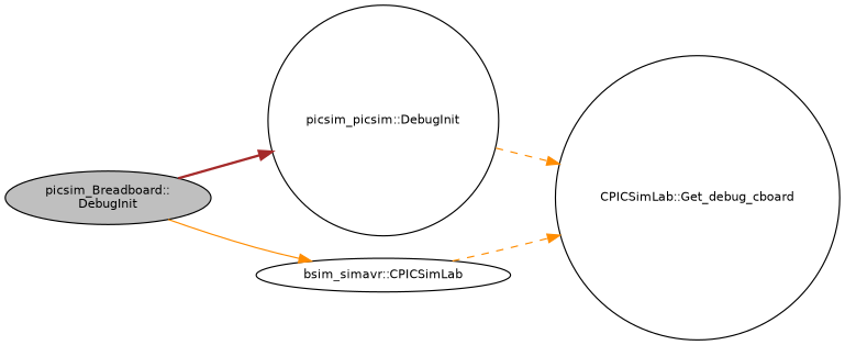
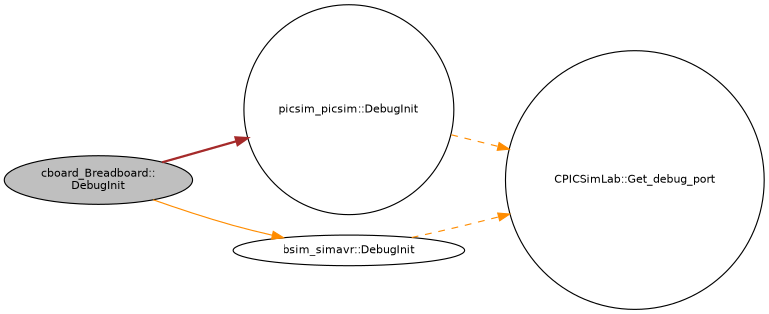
  digraph {
    rankdir=LR
    node [color=black fillcolor=white fontname=Helvetica fontsize=10 shape=ellipse style=filled]
    edge [color=darkorange fontname=Helvetica fontsize=10 labelfontname=Helvetica labelfontsize=10 style=dashed]
-   n1 [fillcolor=grey75 fontcolor=black height=0.2 label="picsim_Breadboard::\lDebugInit" width=0.4]
+   n1 [fillcolor=grey75 fontcolor=black height=0.2 label="cboard_Breadboard::\lDebugInit" width=0.4]
    n2 [height=0.2 label="picsim_picsim::DebugInit" shape=circle width=0.4]
-   n3 [height=0.2 label="bsim_simavr::CPICSimLab" width=0.4]
-   n4 [height=0.2 label="CPICSimLab::Get_debug_cboard" shape=circle width=0.4]
+   n3 [height=0.2 label="bsim_simavr::DebugInit" width=0.4]
+   n4 [height=0.2 label="CPICSimLab::Get_debug_port" shape=circle width=0.4]
    n1 -> n2 [color=brown style=bold]
    n1 -> n3 [style=solid]
    n2 -> n4
    n3 -> n4
  }
